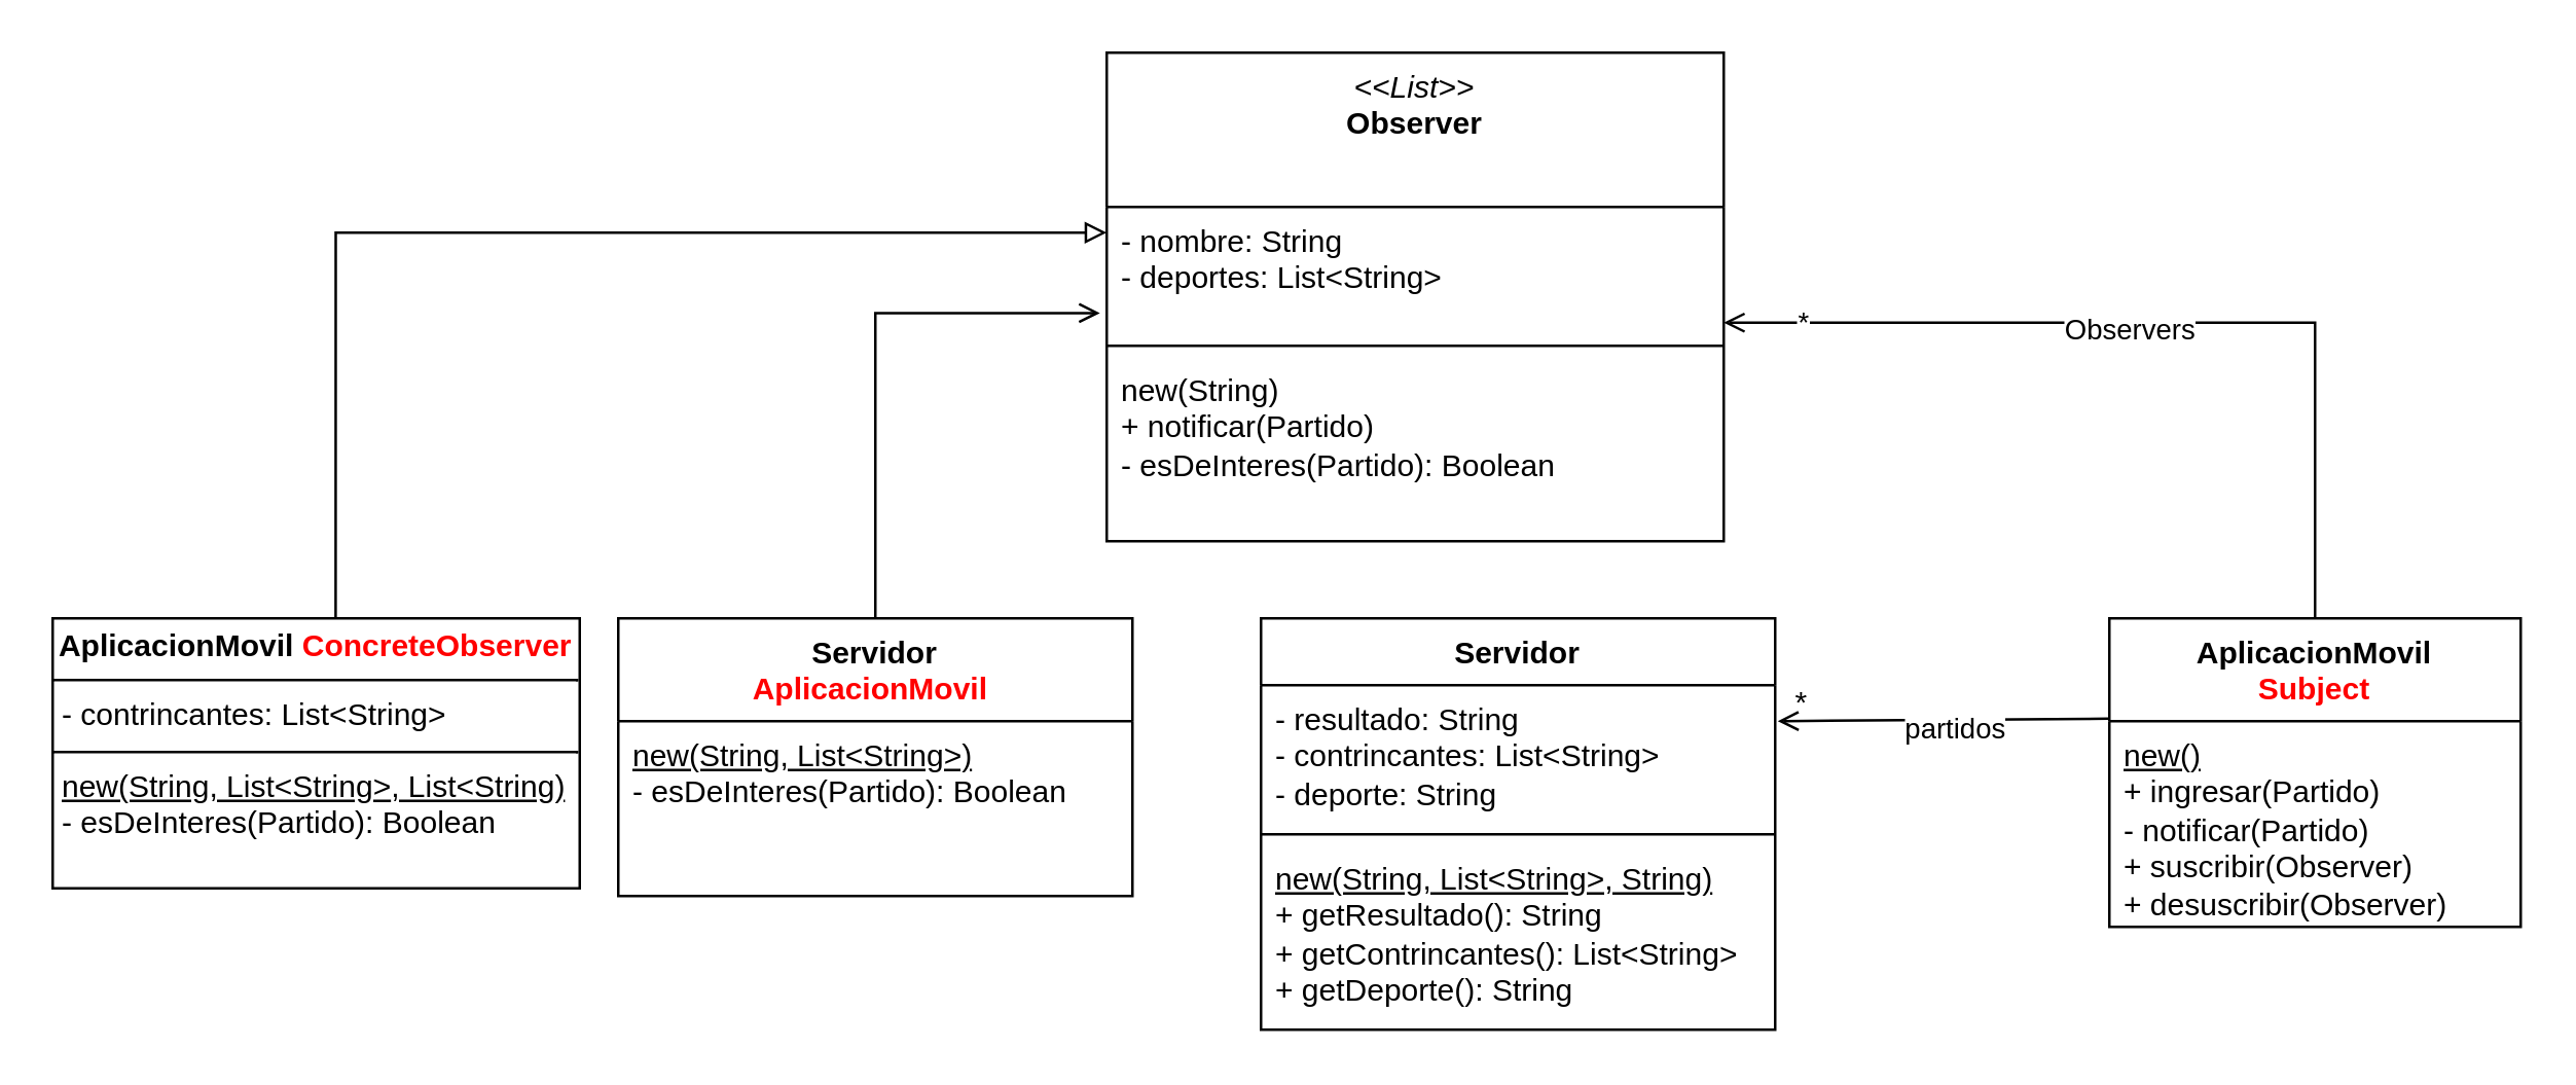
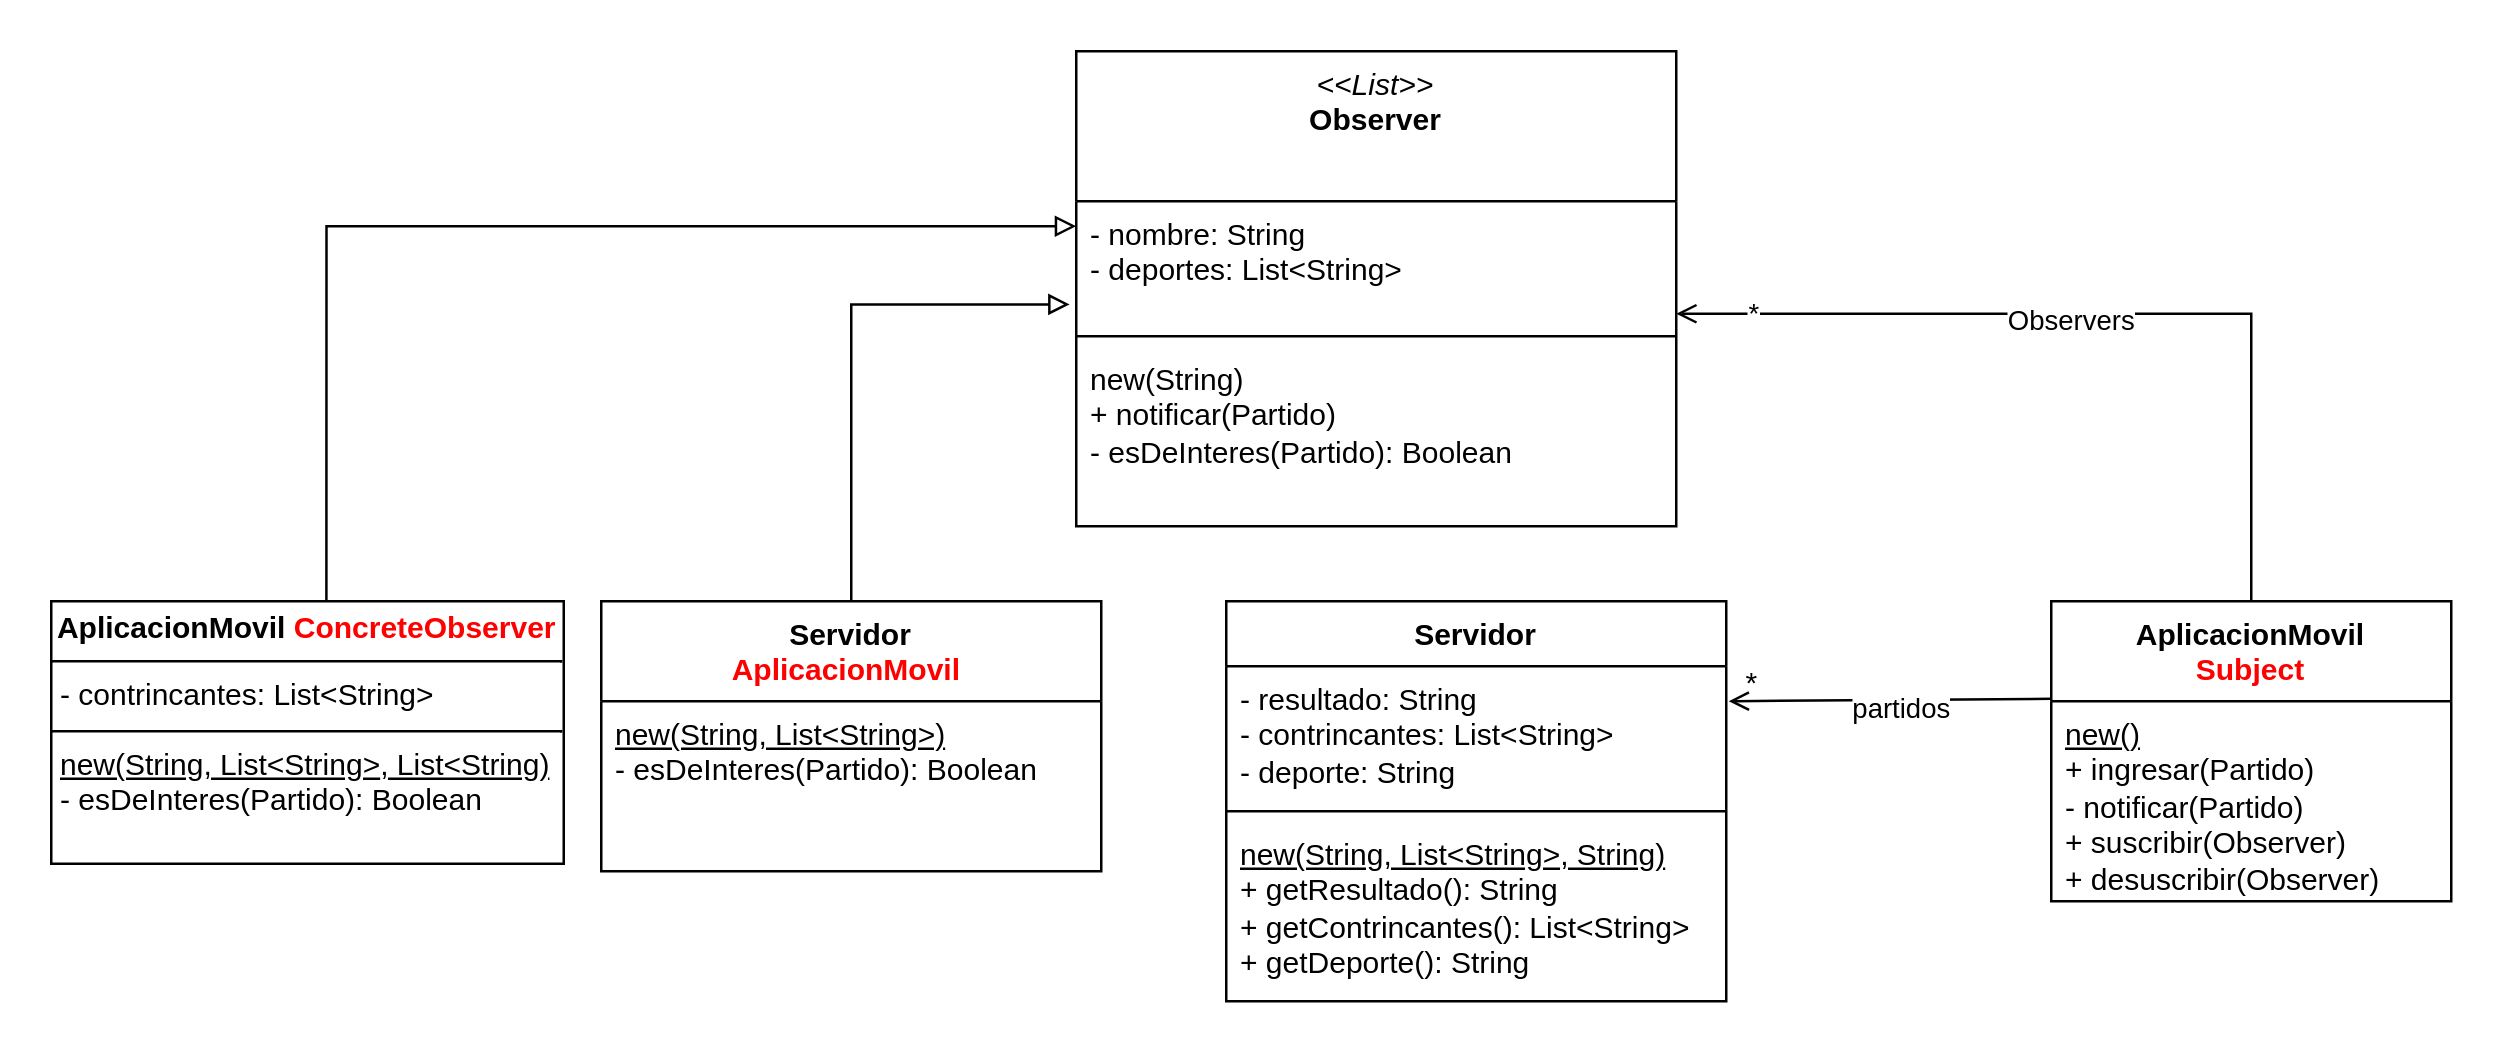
  <mxCell id="0" />
  <mxCell id="1" parent="0" />
  <mxCell id="2" value="Servidor" style="swimlane;fontStyle=1;align=center;verticalAlign=top;childLayout=stackLayout;horizontal=1;startSize=26;horizontalStack=0;resizeParent=1;resizeParentMax=0;resizeLast=0;collapsible=1;marginBottom=0;whiteSpace=wrap;html=1;" parent="1" vertex="1"><mxGeometry x="490" y="240" width="200" height="160" as="geometry" /></mxCell>
  <mxCell id="3" value="- resultado: String&lt;div&gt;- contrincantes: List&amp;lt;String&amp;gt;&lt;/div&gt;&lt;div&gt;- deporte: String&lt;/div&gt;" style="text;strokeColor=none;fillColor=none;align=left;verticalAlign=top;spacingLeft=4;spacingRight=4;overflow=hidden;rotatable=0;points=[[0,0.5],[1,0.5]];portConstraint=eastwest;whiteSpace=wrap;html=1;" parent="2" vertex="1"><mxGeometry y="26" width="200" height="54" as="geometry" /></mxCell>
  <mxCell id="4" value="" style="line;strokeWidth=1;fillColor=none;align=left;verticalAlign=middle;spacingTop=-1;spacingLeft=3;spacingRight=3;rotatable=0;labelPosition=right;points=[];portConstraint=eastwest;strokeColor=inherit;" parent="2" vertex="1"><mxGeometry y="80" width="200" height="8" as="geometry" /></mxCell>
  <mxCell id="5" value="&lt;div&gt;&lt;u&gt;new(String, List&amp;lt;String&amp;gt;, String)&lt;/u&gt;&lt;/div&gt;+ getResultado(): String&lt;div&gt;+ getContrincantes(): List&amp;lt;String&amp;gt;&lt;/div&gt;&lt;div&gt;+ getDeporte(): String&lt;/div&gt;" style="text;strokeColor=none;fillColor=none;align=left;verticalAlign=top;spacingLeft=4;spacingRight=4;overflow=hidden;rotatable=0;points=[[0,0.5],[1,0.5]];portConstraint=eastwest;whiteSpace=wrap;html=1;" parent="2" vertex="1"><mxGeometry y="88" width="200" height="72" as="geometry" /></mxCell>
  <mxCell id="6" style="edgeStyle=orthogonalEdgeStyle;rounded=0;orthogonalLoop=1;jettySize=auto;html=1;endArrow=open;endFill=0;" parent="1" source="9" edge="1"><mxGeometry relative="1" as="geometry"><mxPoint x="670" y="125" as="targetPoint" /><Array as="points"><mxPoint x="900" y="125" /></Array></mxGeometry></mxCell>
  <mxCell id="7" value="*" style="edgeLabel;html=1;align=center;verticalAlign=middle;resizable=0;points=[];" parent="6" vertex="1" connectable="0"><mxGeometry x="0.827" y="-1" relative="1" as="geometry"><mxPoint as="offset" /></mxGeometry></mxCell>
  <mxCell id="8" value="Observers" style="edgeLabel;html=1;align=center;verticalAlign=middle;resizable=0;points=[];" parent="6" vertex="1" connectable="0"><mxGeometry x="0.091" y="2" relative="1" as="geometry"><mxPoint as="offset" /></mxGeometry></mxCell>
  <mxCell id="9" value="AplicacionMovil&lt;div&gt;&lt;font color=&quot;#ff0000&quot;&gt;Subject&lt;/font&gt;&lt;/div&gt;" style="swimlane;fontStyle=1;align=center;verticalAlign=top;childLayout=stackLayout;horizontal=1;startSize=40;horizontalStack=0;resizeParent=1;resizeParentMax=0;resizeLast=0;collapsible=1;marginBottom=0;whiteSpace=wrap;html=1;" parent="1" vertex="1"><mxGeometry x="820" y="240" width="160" height="120" as="geometry" /></mxCell>
  <mxCell id="10" value="&lt;div&gt;&lt;u&gt;new()&lt;/u&gt;&lt;/div&gt;+ ingresar(Partido)&lt;div&gt;- notificar(Partido)&lt;/div&gt;&lt;div&gt;+ suscribir(Observer)&lt;/div&gt;&lt;div&gt;+ desuscribir(Observer)&lt;/div&gt;" style="text;strokeColor=none;fillColor=none;align=left;verticalAlign=top;spacingLeft=4;spacingRight=4;overflow=hidden;rotatable=0;points=[[0,0.5],[1,0.5]];portConstraint=eastwest;whiteSpace=wrap;html=1;" parent="9" vertex="1"><mxGeometry y="40" width="160" height="80" as="geometry" /></mxCell>
  <mxCell id="11" style="edgeStyle=orthogonalEdgeStyle;rounded=0;orthogonalLoop=1;jettySize=auto;html=1;entryX=1.005;entryY=0.259;entryDx=0;entryDy=0;entryPerimeter=0;endArrow=open;endFill=0;" parent="1" target="3" edge="1"><mxGeometry relative="1" as="geometry"><mxPoint x="820" y="279" as="sourcePoint" /></mxGeometry></mxCell>
  <mxCell id="12" value="partidos" style="edgeLabel;html=1;align=center;verticalAlign=middle;resizable=0;points=[];" parent="11" vertex="1" connectable="0"><mxGeometry x="-0.061" y="3" relative="1" as="geometry"><mxPoint as="offset" /></mxGeometry></mxCell>
  <mxCell id="13" value="*" style="text;html=1;align=center;verticalAlign=middle;resizable=0;points=[];autosize=1;strokeColor=none;fillColor=none;" parent="1" vertex="1"><mxGeometry x="685" y="258" width="30" height="30" as="geometry" /></mxCell>
  <mxCell id="14" value="Servidor&lt;div&gt;&lt;font color=&quot;#ff0000&quot;&gt;AplicacionMovil&amp;nbsp;&lt;/font&gt;&lt;/div&gt;" style="swimlane;fontStyle=1;align=center;verticalAlign=top;childLayout=stackLayout;horizontal=1;startSize=40;horizontalStack=0;resizeParent=1;resizeParentMax=0;resizeLast=0;collapsible=1;marginBottom=0;whiteSpace=wrap;html=1;" parent="1" vertex="1"><mxGeometry x="240" y="240" width="200" height="108" as="geometry" /></mxCell>
  <mxCell id="15" value="&lt;div&gt;&lt;u&gt;new(String, List&amp;lt;String&amp;gt;)&lt;/u&gt;&lt;br&gt;&lt;/div&gt;&lt;div&gt;- esDeInteres(Partido): Boolean&lt;/div&gt;&lt;div&gt;&lt;br&gt;&lt;/div&gt;&lt;div&gt;&lt;br&gt;&lt;/div&gt;" style="text;strokeColor=none;fillColor=none;align=left;verticalAlign=top;spacingLeft=4;spacingRight=4;overflow=hidden;rotatable=0;points=[[0,0.5],[1,0.5]];portConstraint=eastwest;whiteSpace=wrap;html=1;" parent="14" vertex="1"><mxGeometry y="40" width="200" height="68" as="geometry" /></mxCell>
  <mxCell id="16" value="&lt;p style=&quot;margin:0px;margin-top:4px;text-align:center;&quot;&gt;&lt;span style=&quot;font-weight: 700; background-color: initial;&quot;&gt;AplicacionMovil&lt;/span&gt;&lt;b&gt;&amp;nbsp;&lt;/b&gt;&lt;span style=&quot;color: rgb(255, 0, 0); font-weight: 700; background-color: initial;&quot;&gt;ConcreteObserver&lt;/span&gt;&lt;/p&gt;&lt;hr size=&quot;1&quot; style=&quot;border-style:solid;&quot;&gt;&lt;p style=&quot;margin:0px;margin-left:4px;&quot;&gt;&lt;span style=&quot;background-color: initial;&quot;&gt;- contrincantes: List&amp;lt;String&amp;gt;&lt;/span&gt;&lt;br&gt;&lt;/p&gt;&lt;hr size=&quot;1&quot; style=&quot;border-style:solid;&quot;&gt;&lt;p style=&quot;margin:0px;margin-left:4px;&quot;&gt;&lt;u&gt;new(String, List&amp;lt;String&amp;gt;&lt;span style=&quot;background-color: initial;&quot;&gt;, List&amp;lt;String&lt;/span&gt;&lt;span style=&quot;background-color: initial;&quot;&gt;)&lt;/span&gt;&lt;/u&gt;&lt;/p&gt;&lt;p style=&quot;margin:0px;margin-left:4px;&quot;&gt;&lt;span style=&quot;background-color: initial;&quot;&gt;- esDeInteres(Partido): Boolean&lt;/span&gt;&lt;br&gt;&lt;/p&gt;" style="verticalAlign=top;align=left;overflow=fill;html=1;whiteSpace=wrap;" parent="1" vertex="1"><mxGeometry x="20" y="240" width="205" height="105" as="geometry" /></mxCell>
  <mxCell id="17" style="edgeStyle=orthogonalEdgeStyle;rounded=0;orthogonalLoop=1;jettySize=auto;html=1;endArrow=block;endFill=0;entryX=0;entryY=0.2;entryDx=0;entryDy=0;entryPerimeter=0;" edge="1" parent="1" target="19"><mxGeometry relative="1" as="geometry"><mxPoint x="130.059" y="240" as="sourcePoint" /><mxPoint x="360" y="90" as="targetPoint" /><Array as="points"><mxPoint x="130" y="90" /></Array></mxGeometry></mxCell>
  <mxCell id="18" value="&lt;i style=&quot;font-weight: 400;&quot;&gt;&amp;lt;&amp;lt;List&amp;gt;&amp;gt;&lt;/i&gt;&lt;div&gt;Observer&lt;/div&gt;" style="swimlane;fontStyle=1;align=center;verticalAlign=top;childLayout=stackLayout;horizontal=1;startSize=60;horizontalStack=0;resizeParent=1;resizeParentMax=0;resizeLast=0;collapsible=1;marginBottom=0;whiteSpace=wrap;html=1;" vertex="1" parent="1"><mxGeometry x="430" y="20" width="240" height="190" as="geometry" /></mxCell>
  <mxCell id="19" value="- nombre: String&lt;div&gt;- deportes: List&amp;lt;String&amp;gt;&lt;/div&gt;" style="text;strokeColor=none;fillColor=none;align=left;verticalAlign=top;spacingLeft=4;spacingRight=4;overflow=hidden;rotatable=0;points=[[0,0.5],[1,0.5]];portConstraint=eastwest;whiteSpace=wrap;html=1;" vertex="1" parent="18"><mxGeometry y="60" width="240" height="50" as="geometry" /></mxCell>
  <mxCell id="20" value="" style="line;strokeWidth=1;fillColor=none;align=left;verticalAlign=middle;spacingTop=-1;spacingLeft=3;spacingRight=3;rotatable=0;labelPosition=right;points=[];portConstraint=eastwest;strokeColor=inherit;" vertex="1" parent="18"><mxGeometry y="110" width="240" height="8" as="geometry" /></mxCell>
  <mxCell id="21" value="&lt;div&gt;&lt;span style=&quot;background-color: initial;&quot;&gt;new(String)&lt;/span&gt;&lt;/div&gt;&lt;div&gt;&lt;span style=&quot;background-color: initial;&quot;&gt;+ notificar(Partido)&lt;/span&gt;&lt;/div&gt;&lt;span style=&quot;background-color: initial;&quot;&gt;- esDeInteres(Partido): Boolean&lt;/span&gt;" style="text;strokeColor=none;fillColor=none;align=left;verticalAlign=top;spacingLeft=4;spacingRight=4;overflow=hidden;rotatable=0;points=[[0,0.5],[1,0.5]];portConstraint=eastwest;whiteSpace=wrap;html=1;" vertex="1" parent="18"><mxGeometry y="118" width="240" height="72" as="geometry" /></mxCell>
- <mxCell id="22" style="edgeStyle=orthogonalEdgeStyle;rounded=0;orthogonalLoop=1;jettySize=auto;html=1;entryX=-0.011;entryY=0.825;entryDx=0;entryDy=0;entryPerimeter=0;endArrow=open;endFill=0;" edge="1" parent="1" source="14" target="19"><mxGeometry relative="1" as="geometry" /></mxCell>
+ <mxCell id="22" style="edgeStyle=orthogonalEdgeStyle;rounded=0;orthogonalLoop=1;jettySize=auto;html=1;entryX=-0.011;entryY=0.825;entryDx=0;entryDy=0;entryPerimeter=0;endArrow=block;endFill=0;" edge="1" parent="1" source="14" target="19"><mxGeometry relative="1" as="geometry" /></mxCell>
